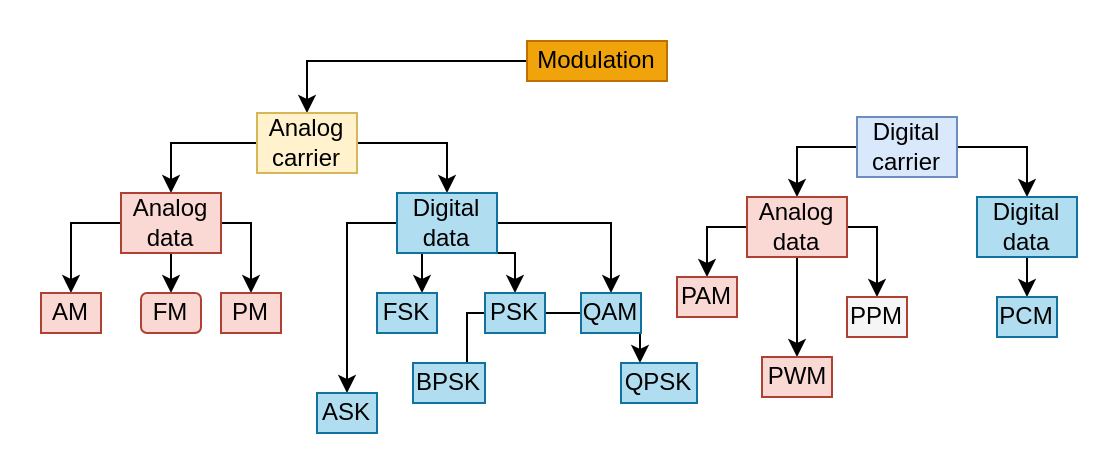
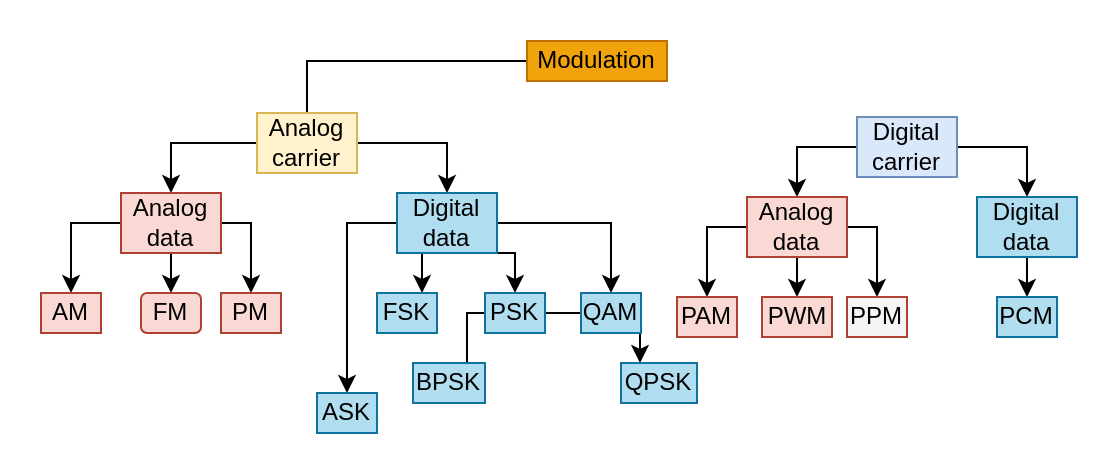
  <mxCell id="0" />
  <mxCell id="1" parent="0" />
- <mxCell id="2" style="edgeStyle=orthogonalEdgeStyle;rounded=0;orthogonalLoop=1;jettySize=auto;html=1;exitX=0;exitY=0.5;exitDx=0;exitDy=0;entryX=0.5;entryY=0;entryDx=0;entryDy=0;" parent="1" source="3" target="9" edge="1"><mxGeometry relative="1" as="geometry" /></mxCell>
+ <mxCell id="2" style="edgeStyle=orthogonalEdgeStyle;rounded=0;orthogonalLoop=1;jettySize=auto;html=1;exitX=0;exitY=0.5;exitDx=0;exitDy=0;entryX=0.5;entryY=0;entryDx=0;entryDy=0;endArrow=none;" parent="1" source="3" target="9" edge="1"><mxGeometry relative="1" as="geometry" /></mxCell>
  <mxCell id="3" value="Modulation" style="rounded=0;whiteSpace=wrap;html=1;fillColor=#f0a30a;fontColor=#000000;strokeColor=#BD7000;" parent="1" vertex="1"><mxGeometry x="263" y="20" width="70" height="20" as="geometry" /></mxCell>
  <mxCell id="4" style="edgeStyle=orthogonalEdgeStyle;rounded=0;orthogonalLoop=1;jettySize=auto;html=1;exitX=0;exitY=0.5;exitDx=0;exitDy=0;entryX=0.5;entryY=0;entryDx=0;entryDy=0;" parent="1" source="6" edge="1"><mxGeometry relative="1" as="geometry"><mxPoint x="398" y="98" as="targetPoint" /></mxGeometry></mxCell>
  <mxCell id="5" style="edgeStyle=orthogonalEdgeStyle;rounded=0;orthogonalLoop=1;jettySize=auto;html=1;exitX=1;exitY=0.5;exitDx=0;exitDy=0;entryX=0.5;entryY=0;entryDx=0;entryDy=0;" parent="1" source="6" target="24" edge="1"><mxGeometry relative="1" as="geometry" /></mxCell>
  <mxCell id="6" value="Digital carrier" style="rounded=0;whiteSpace=wrap;html=1;fillColor=#dae8fc;strokeColor=#6c8ebf;" parent="1" vertex="1"><mxGeometry x="428" y="58" width="50" height="30" as="geometry" /></mxCell>
  <mxCell id="7" style="edgeStyle=orthogonalEdgeStyle;rounded=0;orthogonalLoop=1;jettySize=auto;html=1;exitX=1;exitY=0.5;exitDx=0;exitDy=0;entryX=0.5;entryY=0;entryDx=0;entryDy=0;" parent="1" source="9" target="18" edge="1"><mxGeometry relative="1" as="geometry" /></mxCell>
  <mxCell id="8" style="edgeStyle=orthogonalEdgeStyle;rounded=0;orthogonalLoop=1;jettySize=auto;html=1;exitX=0;exitY=0.5;exitDx=0;exitDy=0;entryX=0.5;entryY=0;entryDx=0;entryDy=0;" parent="1" source="9" target="13" edge="1"><mxGeometry relative="1" as="geometry" /></mxCell>
  <mxCell id="9" value="Analog &lt;br&gt;carrier" style="rounded=0;whiteSpace=wrap;html=1;fillColor=#fff2cc;strokeColor=#d6b656;" parent="1" vertex="1"><mxGeometry x="128" y="56" width="50" height="30" as="geometry" /></mxCell>
  <mxCell id="10" style="edgeStyle=orthogonalEdgeStyle;rounded=0;orthogonalLoop=1;jettySize=auto;html=1;exitX=0;exitY=0.5;exitDx=0;exitDy=0;entryX=0.5;entryY=0;entryDx=0;entryDy=0;" parent="1" source="13" target="25" edge="1"><mxGeometry relative="1" as="geometry" /></mxCell>
  <mxCell id="11" style="edgeStyle=orthogonalEdgeStyle;rounded=0;orthogonalLoop=1;jettySize=auto;html=1;exitX=0.5;exitY=1;exitDx=0;exitDy=0;entryX=0.5;entryY=0;entryDx=0;entryDy=0;" parent="1" source="13" target="26" edge="1"><mxGeometry relative="1" as="geometry" /></mxCell>
  <mxCell id="12" style="edgeStyle=orthogonalEdgeStyle;rounded=0;orthogonalLoop=1;jettySize=auto;html=1;exitX=1;exitY=0.5;exitDx=0;exitDy=0;entryX=0.5;entryY=0;entryDx=0;entryDy=0;" parent="1" source="13" target="27" edge="1"><mxGeometry relative="1" as="geometry" /></mxCell>
  <mxCell id="13" value="Analog data" style="rounded=0;whiteSpace=wrap;html=1;fillColor=#fad9d5;strokeColor=#ae4132;" parent="1" vertex="1"><mxGeometry x="60" y="96" width="50" height="30" as="geometry" /></mxCell>
  <mxCell id="14" style="edgeStyle=orthogonalEdgeStyle;rounded=0;orthogonalLoop=1;jettySize=auto;html=1;exitX=0;exitY=0.5;exitDx=0;exitDy=0;entryX=0.5;entryY=0;entryDx=0;entryDy=0;" parent="1" source="18" target="28" edge="1"><mxGeometry relative="1" as="geometry" /></mxCell>
  <mxCell id="15" style="edgeStyle=orthogonalEdgeStyle;rounded=0;orthogonalLoop=1;jettySize=auto;html=1;exitX=0.75;exitY=1;exitDx=0;exitDy=0;entryX=0.5;entryY=0;entryDx=0;entryDy=0;" parent="1" source="18" target="32" edge="1"><mxGeometry relative="1" as="geometry" /></mxCell>
  <mxCell id="16" style="edgeStyle=orthogonalEdgeStyle;rounded=0;orthogonalLoop=1;jettySize=auto;html=1;exitX=0.25;exitY=1;exitDx=0;exitDy=0;entryX=0.75;entryY=0;entryDx=0;entryDy=0;" parent="1" source="18" target="29" edge="1"><mxGeometry relative="1" as="geometry" /></mxCell>
  <mxCell id="17" style="edgeStyle=orthogonalEdgeStyle;rounded=0;orthogonalLoop=1;jettySize=auto;html=1;exitX=1;exitY=0.5;exitDx=0;exitDy=0;entryX=0.5;entryY=0;entryDx=0;entryDy=0;" parent="1" source="18" target="33" edge="1"><mxGeometry relative="1" as="geometry" /></mxCell>
  <mxCell id="18" value="Digital data" style="rounded=0;whiteSpace=wrap;html=1;fillColor=#b1ddf0;strokeColor=#10739e;" parent="1" vertex="1"><mxGeometry x="198" y="96" width="50" height="30" as="geometry" /></mxCell>
  <mxCell id="19" style="edgeStyle=orthogonalEdgeStyle;rounded=0;orthogonalLoop=1;jettySize=auto;html=1;exitX=0;exitY=0.5;exitDx=0;exitDy=0;entryX=0.5;entryY=0;entryDx=0;entryDy=0;" parent="1" source="22" target="34" edge="1"><mxGeometry relative="1" as="geometry" /></mxCell>
  <mxCell id="20" style="edgeStyle=orthogonalEdgeStyle;rounded=0;orthogonalLoop=1;jettySize=auto;html=1;exitX=0.5;exitY=1;exitDx=0;exitDy=0;entryX=0.5;entryY=0;entryDx=0;entryDy=0;" parent="1" source="22" target="35" edge="1"><mxGeometry relative="1" as="geometry" /></mxCell>
  <mxCell id="21" style="edgeStyle=orthogonalEdgeStyle;rounded=0;orthogonalLoop=1;jettySize=auto;html=1;exitX=1;exitY=0.5;exitDx=0;exitDy=0;entryX=0.5;entryY=0;entryDx=0;entryDy=0;" parent="1" source="22" target="36" edge="1"><mxGeometry relative="1" as="geometry" /></mxCell>
  <mxCell id="22" value="Analog data" style="rounded=0;whiteSpace=wrap;html=1;fillColor=#fad9d5;strokeColor=#ae4132;" parent="1" vertex="1"><mxGeometry x="373" y="98" width="50" height="30" as="geometry" /></mxCell>
  <mxCell id="23" style="edgeStyle=orthogonalEdgeStyle;rounded=0;orthogonalLoop=1;jettySize=auto;html=1;exitX=0.5;exitY=1;exitDx=0;exitDy=0;entryX=0.5;entryY=0;entryDx=0;entryDy=0;" parent="1" source="24" target="37" edge="1"><mxGeometry relative="1" as="geometry" /></mxCell>
  <mxCell id="24" value="Digital data" style="rounded=0;whiteSpace=wrap;html=1;fillColor=#b1ddf0;strokeColor=#10739e;" parent="1" vertex="1"><mxGeometry x="488" y="98" width="50" height="30" as="geometry" /></mxCell>
  <mxCell id="25" value="AM" style="rounded=0;whiteSpace=wrap;html=1;" parent="1" vertex="1"><mxGeometry x="20" y="146" width="30" height="20" as="geometry" /></mxCell>
  <mxCell id="26" value="FM" style="whiteSpace=wrap;html=1;fillColor=#fad9d5;strokeColor=#ae4132;rounded=1;" parent="1" vertex="1"><mxGeometry x="70" y="146" width="30" height="20" as="geometry" /></mxCell>
  <mxCell id="27" value="PM" style="rounded=0;whiteSpace=wrap;html=1;fillColor=#fad9d5;strokeColor=#ae4132;" parent="1" vertex="1"><mxGeometry x="110" y="146" width="30" height="20" as="geometry" /></mxCell>
  <mxCell id="28" value="ASK" style="rounded=0;whiteSpace=wrap;html=1;fillColor=#b1ddf0;strokeColor=#10739e;" parent="1" vertex="1"><mxGeometry x="158" y="196" width="30" height="20" as="geometry" /></mxCell>
  <mxCell id="29" value="FSK" style="rounded=0;whiteSpace=wrap;html=1;fillColor=#b1ddf0;strokeColor=#10739e;" parent="1" vertex="1"><mxGeometry x="188" y="146" width="30" height="20" as="geometry" /></mxCell>
  <mxCell id="30" style="edgeStyle=orthogonalEdgeStyle;rounded=0;orthogonalLoop=1;jettySize=auto;html=1;exitX=1;exitY=0.5;exitDx=0;exitDy=0;entryX=0.25;entryY=0;entryDx=0;entryDy=0;" edge="1" parent="1" source="32" target="40"><mxGeometry relative="1" as="geometry" /></mxCell>
  <mxCell id="31" style="edgeStyle=orthogonalEdgeStyle;rounded=0;orthogonalLoop=1;jettySize=auto;html=1;exitX=0;exitY=0.5;exitDx=0;exitDy=0;entryX=0.75;entryY=0;entryDx=0;entryDy=0;endArrow=none;" edge="1" parent="1" source="32" target="39"><mxGeometry relative="1" as="geometry" /></mxCell>
  <mxCell id="32" value="PSK" style="rounded=0;whiteSpace=wrap;html=1;fillColor=#b1ddf0;strokeColor=#10739e;" parent="1" vertex="1"><mxGeometry x="242" y="146" width="30" height="20" as="geometry" /></mxCell>
  <mxCell id="33" value="QAM" style="rounded=0;whiteSpace=wrap;html=1;fillColor=#b1ddf0;strokeColor=#10739e;" parent="1" vertex="1"><mxGeometry x="290" y="146" width="30" height="20" as="geometry" /></mxCell>
- <mxCell id="34" value="PAM" style="rounded=0;whiteSpace=wrap;html=1;fillColor=#fad9d5;strokeColor=#ae4132;" parent="1" vertex="1"><mxGeometry x="338" y="138" width="30" height="20" as="geometry" /></mxCell>
- <mxCell id="35" value="PWM" style="rounded=0;whiteSpace=wrap;html=1;fillColor=#fad9d5;strokeColor=#ae4132;" parent="1" vertex="1"><mxGeometry x="380.5" y="178" width="35" height="20" as="geometry" /></mxCell>
+ <mxCell id="34" value="PAM" style="rounded=0;whiteSpace=wrap;html=1;fillColor=#fad9d5;strokeColor=#ae4132;" parent="1" vertex="1"><mxGeometry x="338" y="148" width="30" height="20" as="geometry" /></mxCell>
+ <mxCell id="35" value="PWM" style="rounded=0;whiteSpace=wrap;html=1;fillColor=#fad9d5;strokeColor=#ae4132;" parent="1" vertex="1"><mxGeometry x="380.5" y="148" width="35" height="20" as="geometry" /></mxCell>
  <mxCell id="36" value="PPM" style="rounded=0;whiteSpace=wrap;html=1;fillColor=#f5f5f5;strokeColor=#ae4132;" parent="1" vertex="1"><mxGeometry x="423" y="148" width="30" height="20" as="geometry" /></mxCell>
  <mxCell id="37" value="PCM" style="rounded=0;whiteSpace=wrap;html=1;fillColor=#b1ddf0;strokeColor=#10739e;" parent="1" vertex="1"><mxGeometry x="498" y="148" width="30" height="20" as="geometry" /></mxCell>
  <mxCell id="38" value="AM" style="rounded=0;whiteSpace=wrap;html=1;fillColor=#fad9d5;strokeColor=#ae4132;" parent="1" vertex="1"><mxGeometry x="20" y="146" width="30" height="20" as="geometry" /></mxCell>
  <mxCell id="39" value="BPSK" style="rounded=0;whiteSpace=wrap;html=1;fillColor=#b1ddf0;strokeColor=#10739e;" vertex="1" parent="1"><mxGeometry x="206" y="181" width="36" height="20" as="geometry" /></mxCell>
  <mxCell id="40" value="QPSK" style="rounded=0;whiteSpace=wrap;html=1;fillColor=#b1ddf0;strokeColor=#10739e;" vertex="1" parent="1"><mxGeometry x="310" y="181" width="38" height="20" as="geometry" /></mxCell>
